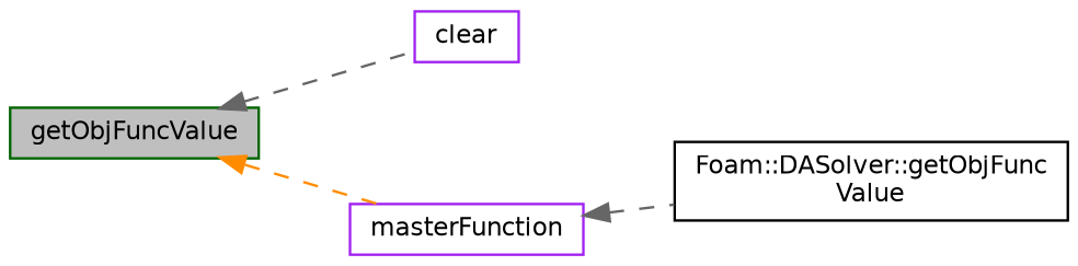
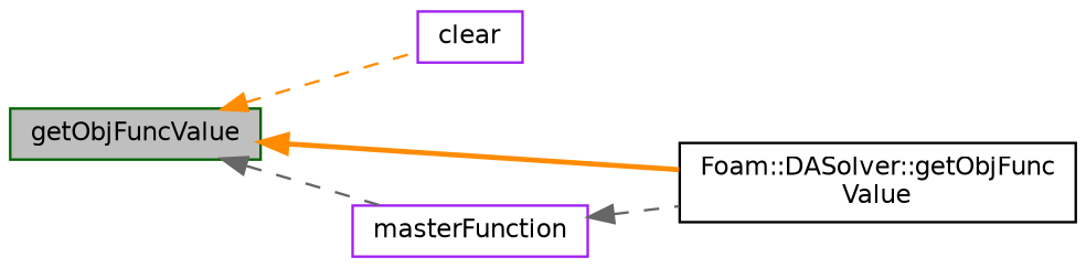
  digraph {
    rankdir=LR
    node [color=purple fontname=Helvetica fontsize=10 shape=record]
    edge [color=gray40 dir=back fontname=Helvetica fontsize=10 labelfontname=Helvetica labelfontsize=10 style=dashed]
    n1 [color=darkgreen fillcolor=grey75 fontcolor=black height=0.2 label=getObjFuncValue style=filled width=0.4]
    n2 [height=0.2 label=clear width=0.4]
    n3 [color=black height=0.2 label="Foam::DASolver::getObjFunc\lValue" width=0.4]
    n4 [height=0.2 label=masterFunction width=0.4]
-   n1 -> n2
-   n1 -> n4 [color=darkorange]
+   n1 -> n2 [color=darkorange]
+   n1 -> n3 [color=darkorange style=bold]
+   n1 -> n4
    n4 -> n3
  }
